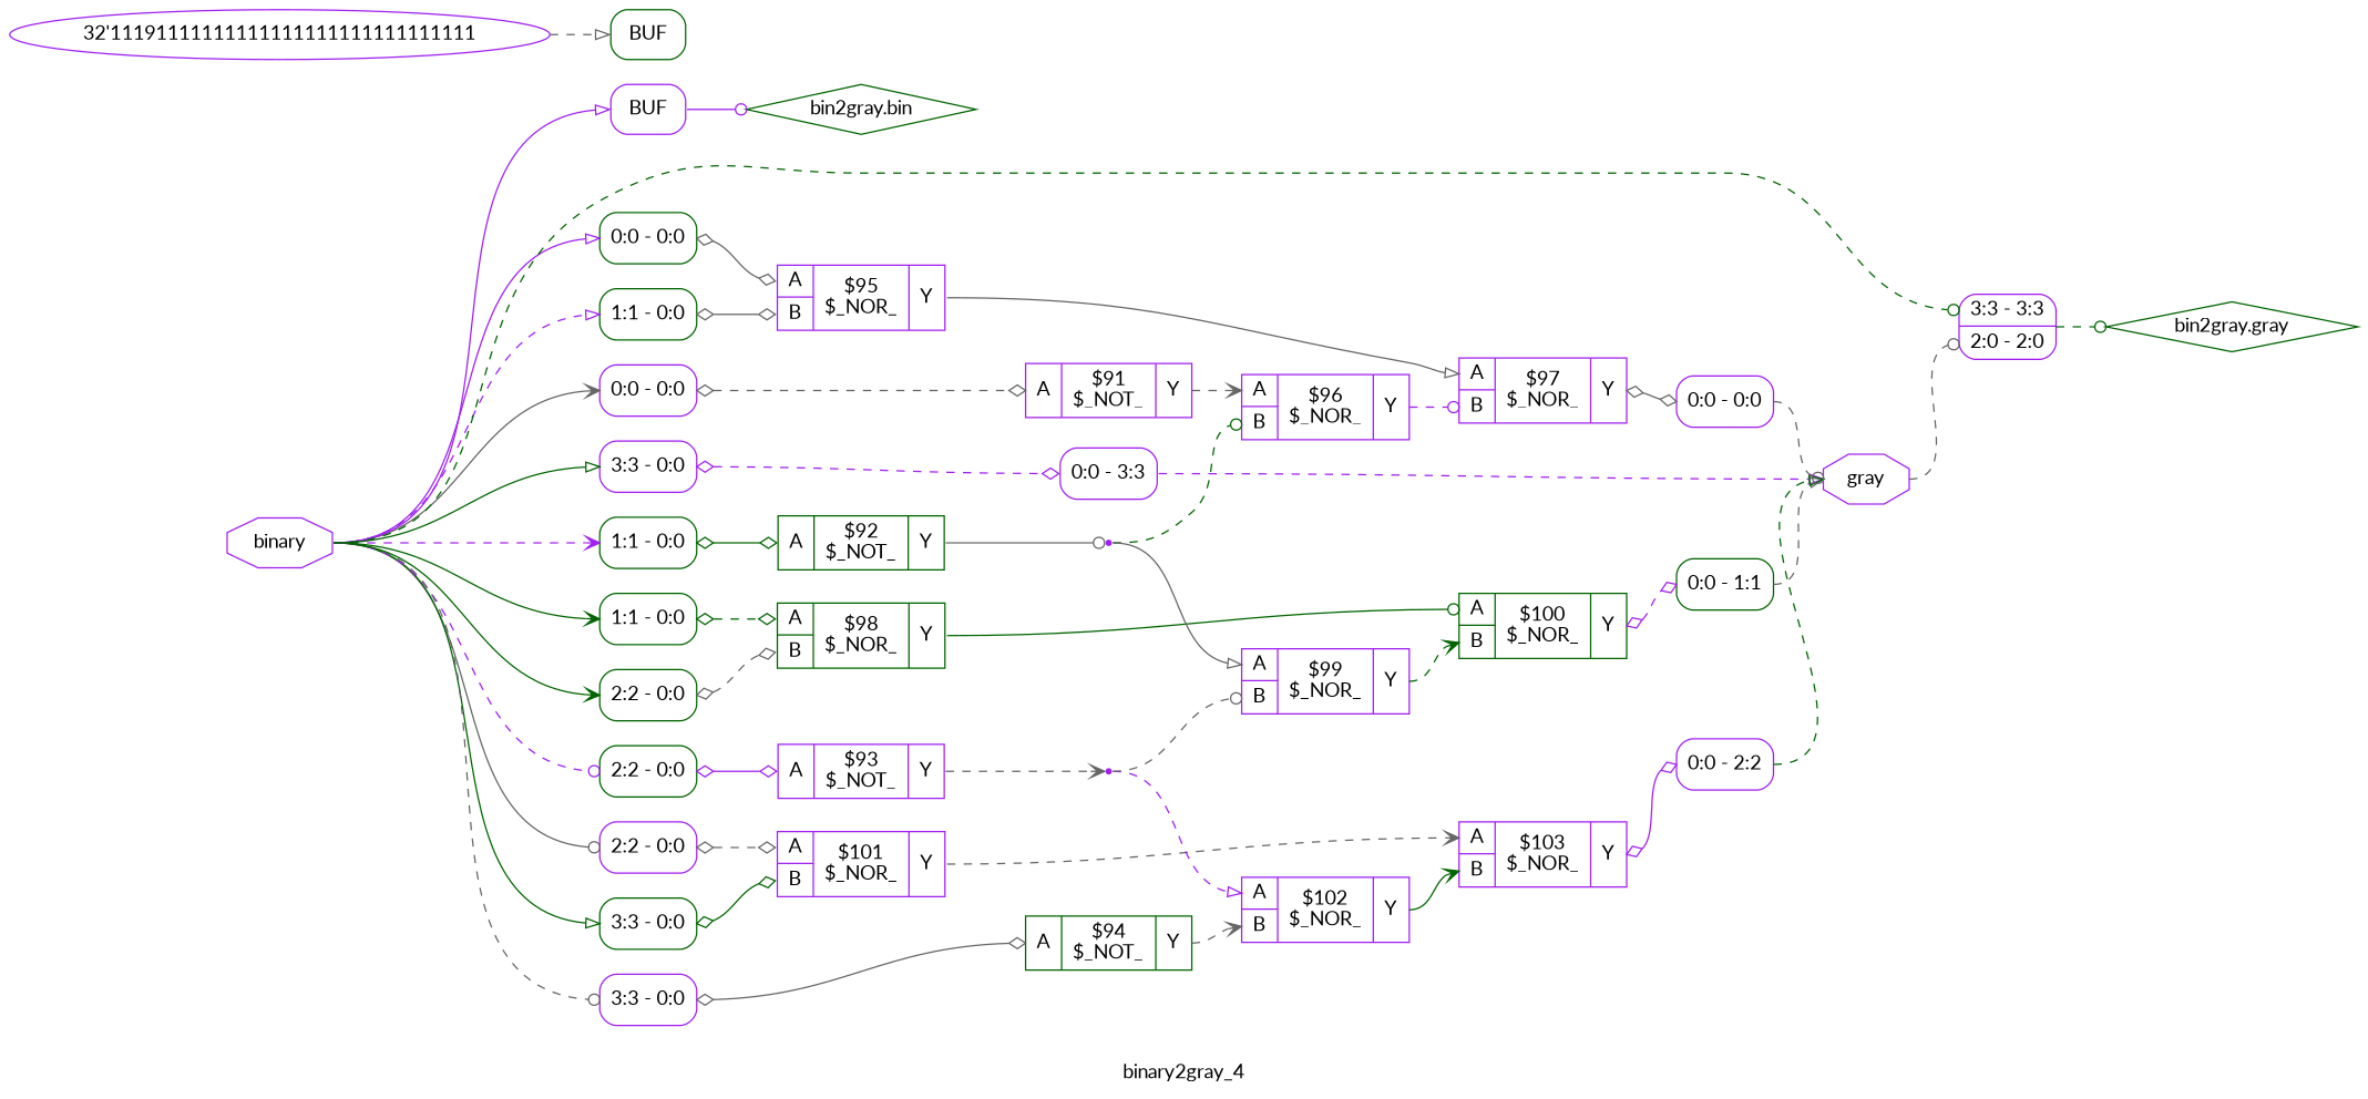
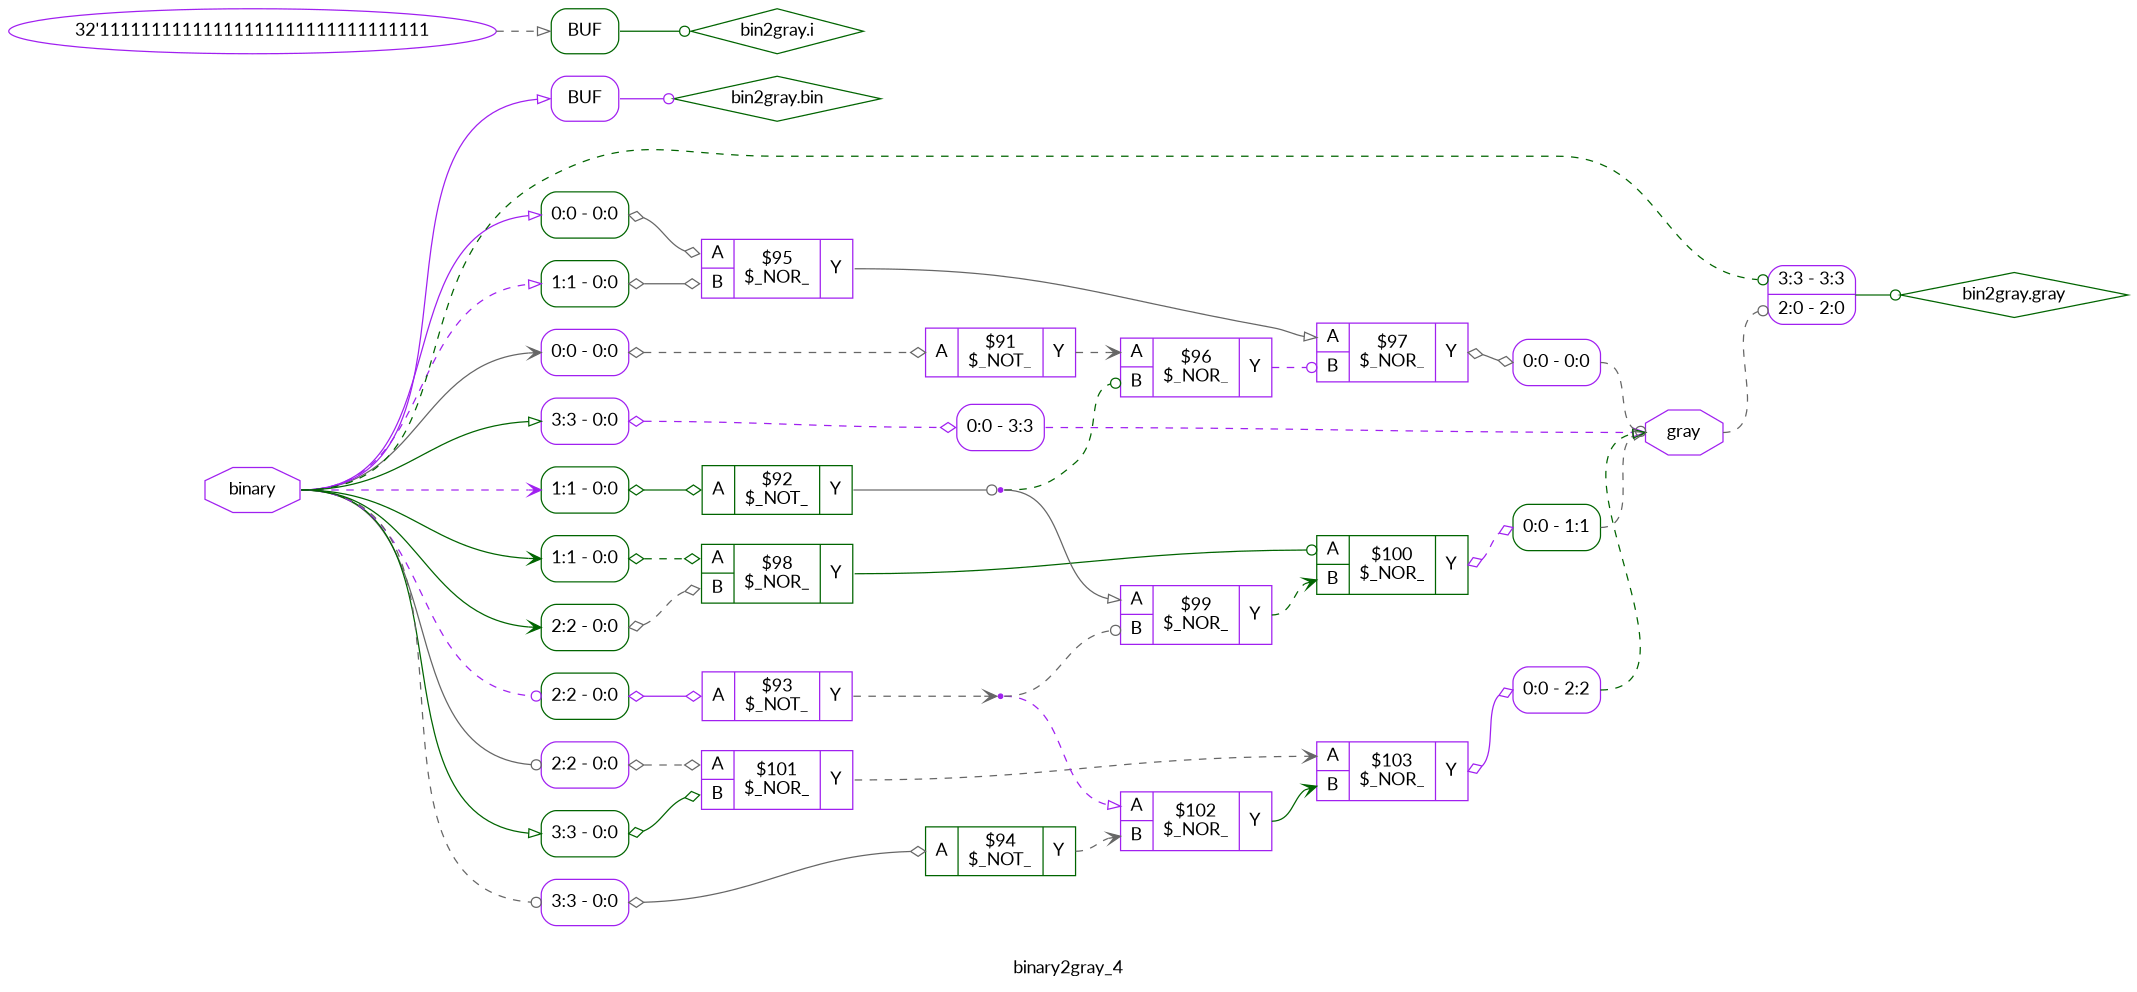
  digraph {
    fontname=Lato
    label=binary2gray_4
    rankdir=LR
    remincross=true
    node [color=purple fontname=Lato shape=record]
    edge [arrowhead=odot color=gray40 fontname=Lato headport="p16:w" style=dashed tailport=e]
    n11 [color=darkgreen fontcolor=black label="bin2gray.bin" shape=diamond]
    n12 [color=darkgreen fontcolor=black label="bin2gray.gray" shape=diamond]
+   n13 [color=darkgreen fontcolor=black label="bin2gray.i" shape=diamond]
    n14 [fontcolor=black label=binary shape=octagon]
    x1 [label="<s0> 2:2 - 0:0 " style=rounded]
    x2 [color=darkgreen label="<s0> 3:3 - 0:0 " style=rounded]
    x4 [label="<s0> 0:0 - 0:0 " style=rounded]
    x5 [color=darkgreen label="<s0> 1:1 - 0:0 " style=rounded]
    x6 [color=darkgreen label="<s0> 2:2 - 0:0 " style=rounded]
    x7 [label="<s0> 3:3 - 0:0 " style=rounded]
    x8 [color=darkgreen label="<s0> 0:0 - 0:0 " style=rounded]
    x9 [color=darkgreen label="<s0> 1:1 - 0:0 " style=rounded]
    x11 [color=darkgreen label="<s0> 1:1 - 0:0 " style=rounded]
    x12 [color=darkgreen label="<s0> 2:2 - 0:0 " style=rounded]
    x13 [label=BUF shape=box style=rounded]
    x14 [label="<s1> 3:3 - 3:3 |<s0> 2:0 - 2:0 " style=rounded]
    x17 [label="<s0> 3:3 - 0:0 " style=rounded]
    c20 [label="{{<p16> A|<p17> B}|$101\n$_NOR_|{<p18> Y}}"]
    c23 [label="{{<p16> A}|$91\n$_NOT_|{<p18> Y}}"]
    c24 [color=darkgreen label="{{<p16> A}|$92\n$_NOT_|{<p18> Y}}"]
    c25 [label="{{<p16> A}|$93\n$_NOT_|{<p18> Y}}"]
    c26 [color=darkgreen label="{{<p16> A}|$94\n$_NOT_|{<p18> Y}}"]
    c27 [label="{{<p16> A|<p17> B}|$95\n$_NOR_|{<p18> Y}}"]
    c30 [color=darkgreen label="{{<p16> A|<p17> B}|$98\n$_NOR_|{<p18> Y}}"]
    x18 [label="<s0> 0:0 - 3:3 " style=rounded]
    n15 [fontcolor=black label=gray shape=octagon]
    c19 [color=darkgreen label="{{<p16> A|<p17> B}|$100\n$_NOR_|{<p18> Y}}"]
    x0 [color=darkgreen label="<s0> 0:0 - 1:1 " style=rounded]
    c22 [label="{{<p16> A|<p17> B}|$103\n$_NOR_|{<p18> Y}}"]
    x3 [label="<s0> 0:0 - 2:2 " style=rounded]
    c21 [label="{{<p16> A|<p17> B}|$102\n$_NOR_|{<p18> Y}}"]
    c28 [label="{{<p16> A|<p17> B}|$96\n$_NOR_|{<p18> Y}}"]
    c29 [label="{{<p16> A|<p17> B}|$97\n$_NOR_|{<p18> Y}}"]
    n10 [shape=point]
    c31 [label="{{<p16> A|<p17> B}|$99\n$_NOR_|{<p18> Y}}"]
    n1 [shape=point]
    x10 [label="<s0> 0:0 - 0:0 " style=rounded]
-   v15 [label="32'11191111111111111111111111111111" shape=""]
+   v15 [label="32'11111111111111111111111111111111" shape=""]
    x16 [color=darkgreen label=BUF shape=box style=rounded]
    n14 -> x1 [headport="s0:w" style=solid]
    n14 -> x2 [arrowhead=onormal color=darkgreen headport="s0:w" style=solid]
    n14 -> x4 [arrowhead=vee headport="s0:w" style=solid]
    n14 -> x5 [arrowhead=vee color=purple headport="s0:w"]
    n14 -> x6 [color=purple headport="s0:w"]
    n14 -> x7 [headport="s0:w"]
    n14 -> x8 [arrowhead=onormal color=purple headport="s0:w" style=solid]
    n14 -> x9 [arrowhead=onormal color=purple headport="s0:w"]
    n14 -> x11 [arrowhead=vee color=darkgreen headport="s0:w" style=solid]
    n14 -> x12 [arrowhead=vee color=darkgreen headport="s0:w" style=solid]
    n14 -> x13 [arrowhead=onormal color=purple headport="w:w" style=solid]
    n14 -> x14 [color=darkgreen headport="s1:w"]
    n14 -> x17 [arrowhead=onormal color=darkgreen headport="s0:w" style=solid]
    x1 -> c20 [arrowhead=odiamond arrowtail=odiamond dir=both]
    x2 -> c20 [arrowhead=odiamond arrowtail=odiamond color=darkgreen dir=both headport="p17:w" style=solid]
    x4 -> c23 [arrowhead=odiamond arrowtail=odiamond dir=both]
    x5 -> c24 [arrowhead=odiamond arrowtail=odiamond color=darkgreen dir=both style=solid]
    x6 -> c25 [arrowhead=odiamond arrowtail=odiamond color=purple dir=both style=solid]
    x7 -> c26 [arrowhead=odiamond arrowtail=odiamond dir=both style=solid]
    x8 -> c27 [arrowhead=odiamond arrowtail=odiamond dir=both style=solid]
    x9 -> c27 [arrowhead=odiamond arrowtail=odiamond dir=both headport="p17:w" style=solid]
    x11 -> c30 [arrowhead=odiamond arrowtail=odiamond color=darkgreen dir=both]
    x12 -> c30 [arrowhead=odiamond arrowtail=odiamond dir=both headport="p17:w"]
    x13 -> n11 [color=purple headport=w style=solid tailport="e:e"]
-   x14 -> n12 [color=darkgreen headport=w]
+   x14 -> n12 [color=darkgreen headport=w style=solid]
    x17 -> x18 [arrowhead=odiamond arrowtail=odiamond color=purple dir=both headport=w]
    c20 -> c22 [arrowhead=vee tailport="p18:e"]
    c23 -> c28 [arrowhead=vee tailport="p18:e"]
    c24 -> n10 [headport=w style=solid tailport="p18:e"]
    c25 -> n1 [arrowhead=vee headport=w tailport="p18:e"]
    c26 -> c21 [arrowhead=vee headport="p17:w" tailport="p18:e"]
    c27 -> c29 [arrowhead=onormal style=solid tailport="p18:e"]
    c30 -> c19 [color=darkgreen style=solid tailport="p18:e"]
    x18 -> n15 [arrowhead=onormal color=purple headport=w tailport="s0:e"]
    n15 -> x14 [headport="s0:w"]
    c19 -> x0 [arrowhead=odiamond arrowtail=odiamond color=purple dir=both headport=w tailport="p18:e"]
    x0 -> n15 [arrowhead=onormal headport=w tailport="s0:e"]
    c22 -> x3 [arrowhead=odiamond arrowtail=odiamond color=purple dir=both headport=w style=solid tailport="p18:e"]
    x3 -> n15 [arrowhead=onormal color=darkgreen headport=w tailport="s0:e"]
    c21 -> c22 [arrowhead=vee color=darkgreen headport="p17:w" style=solid tailport="p18:e"]
    c28 -> c29 [color=purple headport="p17:w" tailport="p18:e"]
    c29 -> x10 [arrowhead=odiamond arrowtail=odiamond dir=both headport=w style=solid tailport="p18:e"]
    n10 -> c28 [color=darkgreen headport="p17:w"]
    n10 -> c31 [arrowhead=onormal style=solid]
    c31 -> c19 [arrowhead=vee color=darkgreen headport="p17:w" tailport="p18:e"]
    n1 -> c21 [arrowhead=onormal color=purple]
    n1 -> c31 [headport="p17:w"]
    x10 -> n15 [headport=w tailport="s0:e"]
    v15 -> x16 [arrowhead=onormal headport="w:w"]
+   x16 -> n13 [color=darkgreen headport=w style=solid tailport="e:e"]
  }
